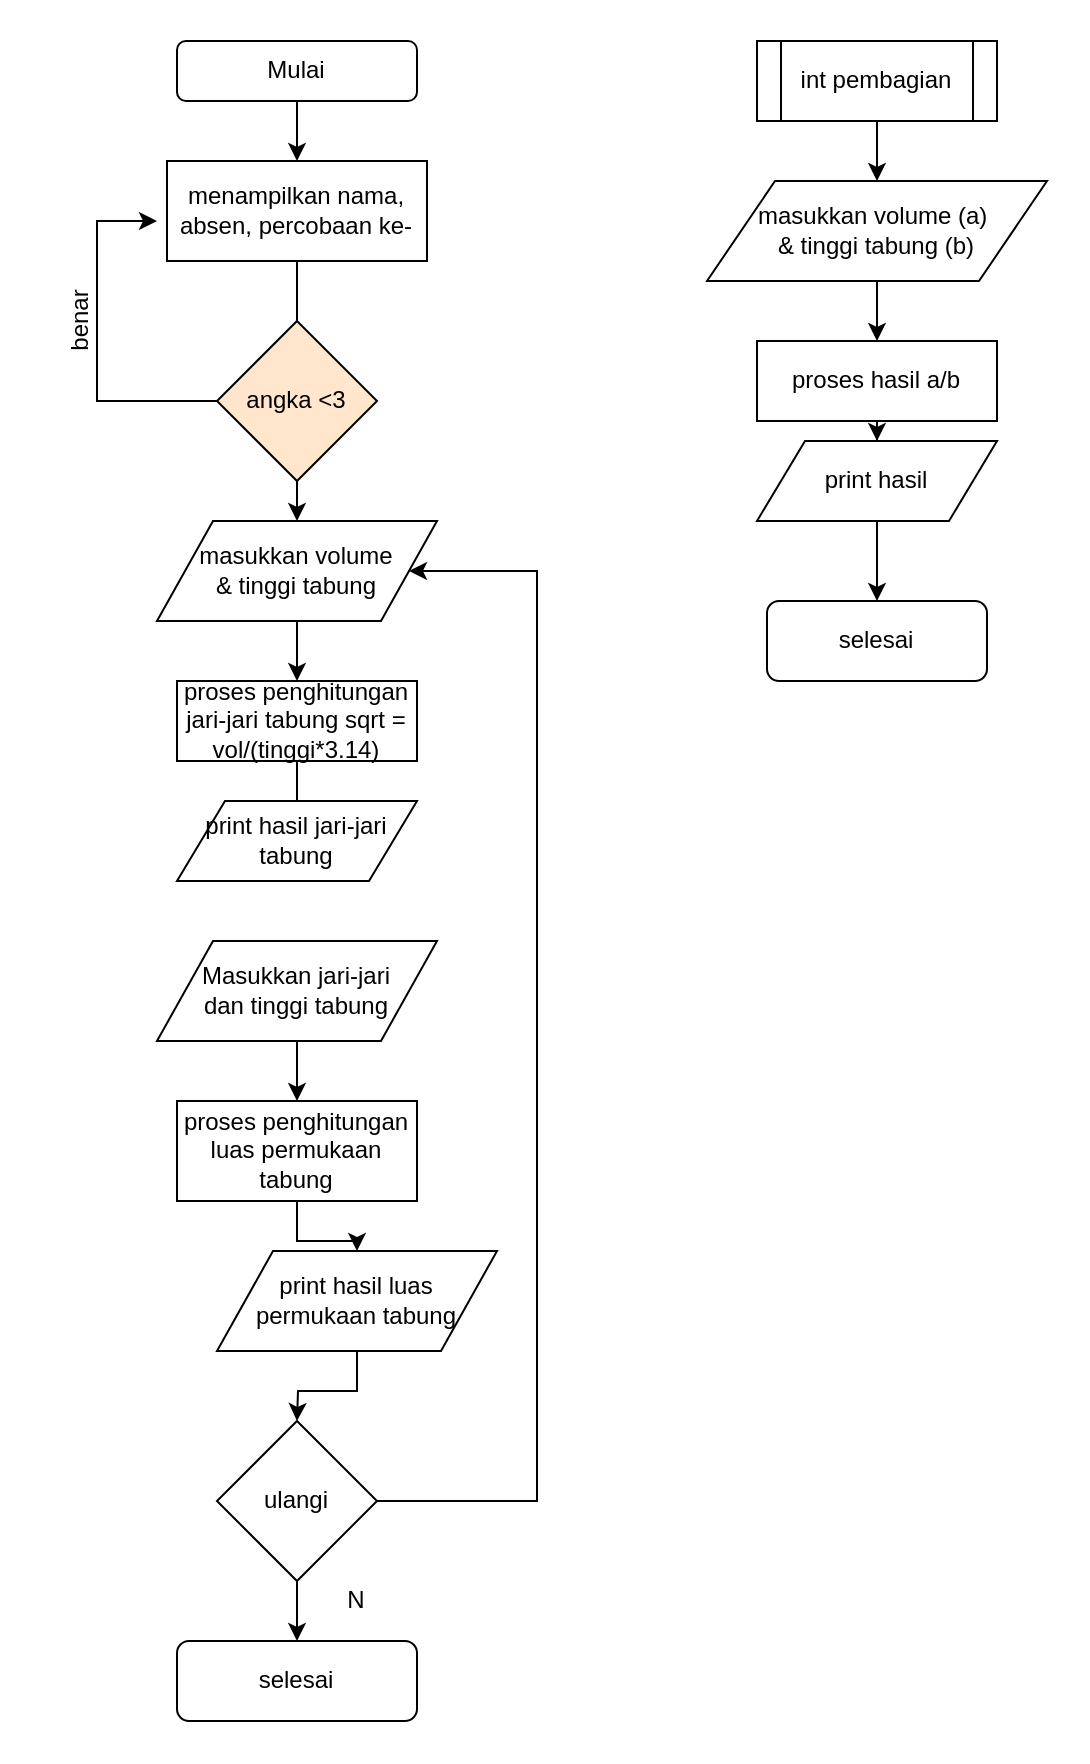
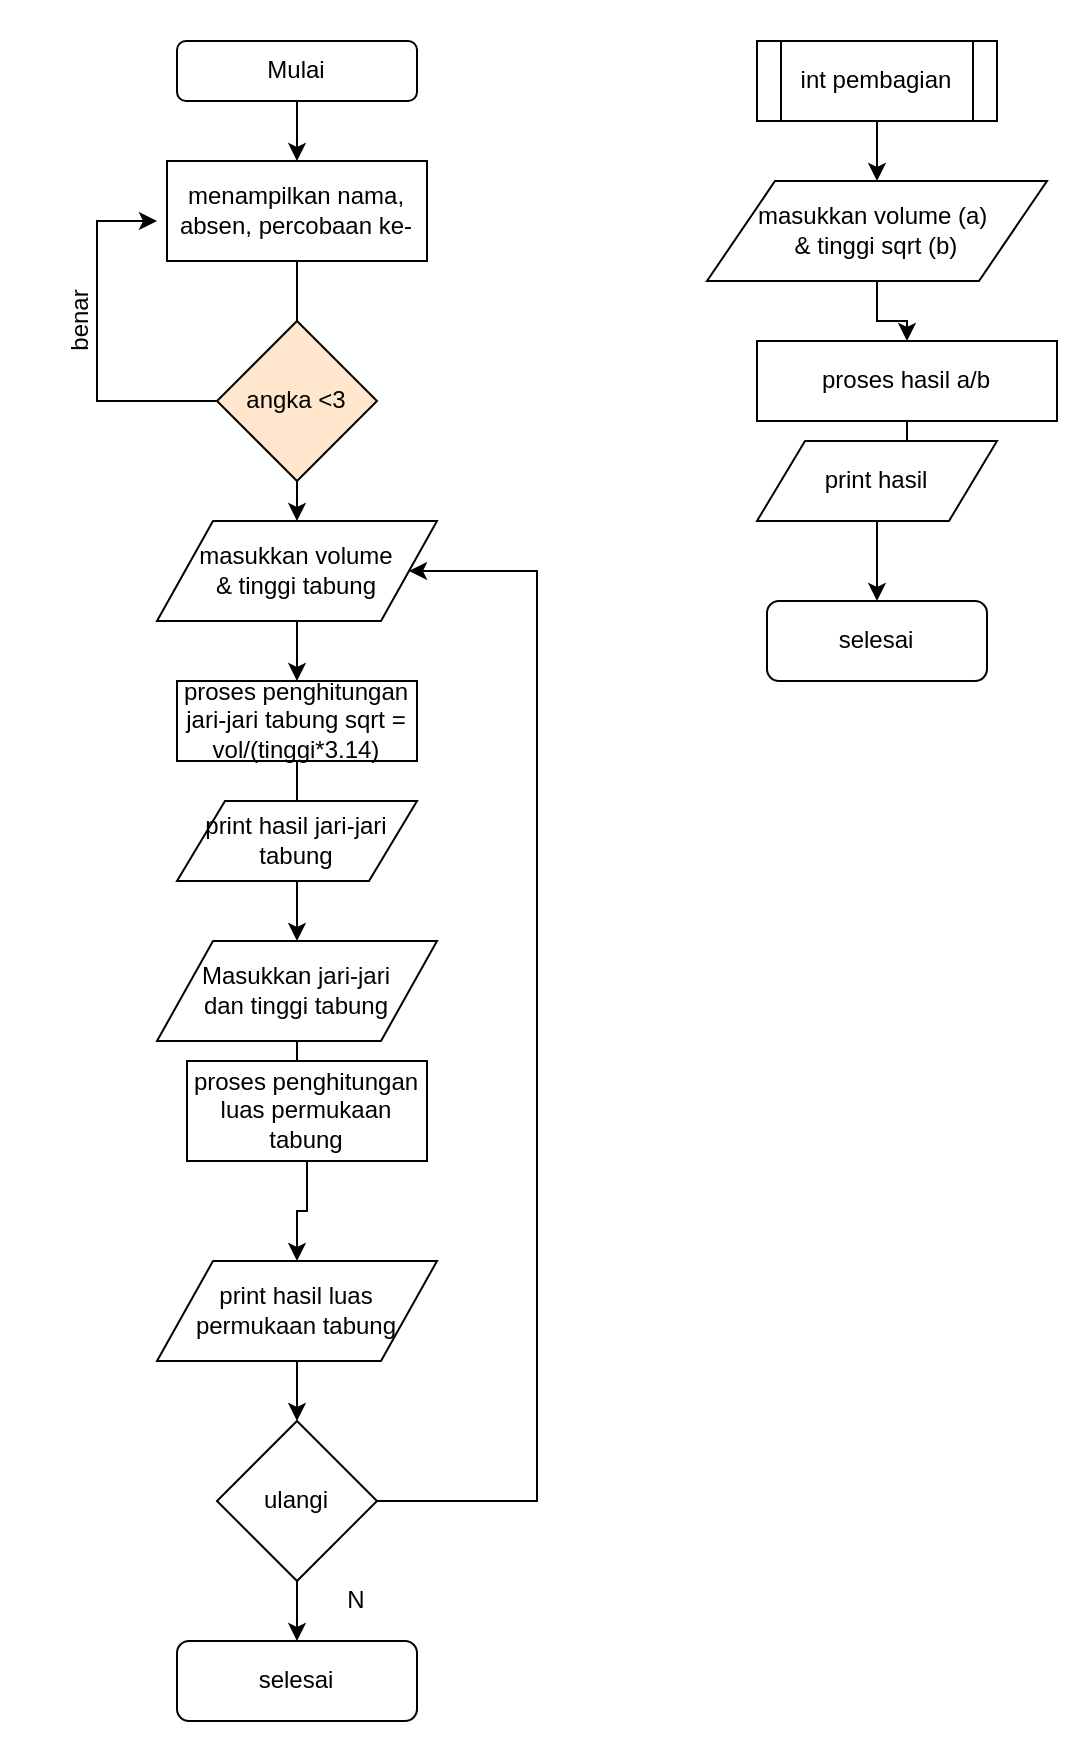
  <mxCell id="0" />
  <mxCell id="1" parent="0" />
  <mxCell id="2" style="edgeStyle=orthogonalEdgeStyle;rounded=0;orthogonalLoop=1;jettySize=auto;html=1;" edge="1" parent="1" source="3"><mxGeometry relative="1" as="geometry"><mxPoint x="148" y="80" as="targetPoint" /></mxGeometry></mxCell>
  <mxCell id="3" value="Mulai" style="rounded=1;whiteSpace=wrap;html=1;" vertex="1" parent="1"><mxGeometry x="88" y="20" width="120" height="30" as="geometry" /></mxCell>
  <mxCell id="4" style="edgeStyle=orthogonalEdgeStyle;rounded=0;orthogonalLoop=1;jettySize=auto;html=1;endArrow=none;" edge="1" parent="1" source="5" target="8"><mxGeometry relative="1" as="geometry"><mxPoint x="153" y="160" as="targetPoint" /></mxGeometry></mxCell>
  <mxCell id="5" value="menampilkan nama, absen, percobaan ke-" style="rounded=0;whiteSpace=wrap;html=1;" vertex="1" parent="1"><mxGeometry x="83" y="80" width="130" height="50" as="geometry" /></mxCell>
  <mxCell id="6" style="edgeStyle=orthogonalEdgeStyle;rounded=0;orthogonalLoop=1;jettySize=auto;html=1;" edge="1" parent="1" source="8"><mxGeometry relative="1" as="geometry"><mxPoint x="78" y="110" as="targetPoint" /><Array as="points"><mxPoint x="48" y="200" /><mxPoint x="48" y="110" /></Array></mxGeometry></mxCell>
  <mxCell id="7" style="edgeStyle=orthogonalEdgeStyle;rounded=0;orthogonalLoop=1;jettySize=auto;html=1;" edge="1" parent="1" source="8"><mxGeometry relative="1" as="geometry"><mxPoint x="148" y="260" as="targetPoint" /></mxGeometry></mxCell>
  <mxCell id="8" value="angka &amp;lt;3" style="rhombus;whiteSpace=wrap;html=1;fillColor=#ffe6cc;" vertex="1" parent="1"><mxGeometry x="108" y="160" width="80" height="80" as="geometry" /></mxCell>
  <mxCell id="9" value="benar" style="text;html=1;strokeColor=none;fillColor=none;align=center;verticalAlign=middle;whiteSpace=wrap;rounded=0;rotation=-90;" vertex="1" parent="1"><mxGeometry x="20" y="150" width="40" height="20" as="geometry" /></mxCell>
  <mxCell id="10" style="edgeStyle=orthogonalEdgeStyle;rounded=0;orthogonalLoop=1;jettySize=auto;html=1;" edge="1" parent="1" source="11"><mxGeometry relative="1" as="geometry"><mxPoint x="148" y="340" as="targetPoint" /></mxGeometry></mxCell>
  <mxCell id="11" value="masukkan volume &lt;br&gt;&amp;amp; tinggi tabung" style="shape=parallelogram;perimeter=parallelogramPerimeter;whiteSpace=wrap;html=1;" vertex="1" parent="1"><mxGeometry x="78" y="260" width="140" height="50" as="geometry" /></mxCell>
  <mxCell id="12" style="edgeStyle=orthogonalEdgeStyle;rounded=0;orthogonalLoop=1;jettySize=auto;html=1;" edge="1" parent="1" source="13"><mxGeometry relative="1" as="geometry"><mxPoint x="148" y="420" as="targetPoint" /></mxGeometry></mxCell>
  <mxCell id="13" value="proses penghitungan jari-jari tabung sqrt = vol/(tinggi*3.14)" style="rounded=0;whiteSpace=wrap;html=1;" vertex="1" parent="1"><mxGeometry x="88" y="340" width="120" height="40" as="geometry" /></mxCell>
+ <mxCell id="14" style="edgeStyle=orthogonalEdgeStyle;rounded=0;orthogonalLoop=1;jettySize=auto;html=1;" edge="1" parent="1" source="15" target="17"><mxGeometry relative="1" as="geometry"><mxPoint x="148" y="490" as="targetPoint" /></mxGeometry></mxCell>
  <mxCell id="15" value="print hasil jari-jari tabung" style="shape=parallelogram;perimeter=parallelogramPerimeter;whiteSpace=wrap;html=1;" vertex="1" parent="1"><mxGeometry x="88" y="400" width="120" height="40" as="geometry" /></mxCell>
  <mxCell id="16" style="edgeStyle=orthogonalEdgeStyle;rounded=0;orthogonalLoop=1;jettySize=auto;html=1;" edge="1" parent="1" source="17" target="19"><mxGeometry relative="1" as="geometry"><mxPoint x="148" y="560" as="targetPoint" /></mxGeometry></mxCell>
  <mxCell id="17" value="Masukkan jari-jari &lt;br&gt;dan tinggi tabung" style="shape=parallelogram;perimeter=parallelogramPerimeter;whiteSpace=wrap;html=1;" vertex="1" parent="1"><mxGeometry x="78" y="470" width="140" height="50" as="geometry" /></mxCell>
  <mxCell id="18" style="edgeStyle=orthogonalEdgeStyle;rounded=0;orthogonalLoop=1;jettySize=auto;html=1;" edge="1" parent="1" source="19" target="21"><mxGeometry relative="1" as="geometry" /></mxCell>
- <mxCell id="19" value="proses penghitungan luas permukaan tabung" style="rounded=0;whiteSpace=wrap;html=1;" vertex="1" parent="1"><mxGeometry x="88" y="550" width="120" height="50" as="geometry" /></mxCell>
+ <mxCell id="19" value="proses penghitungan luas permukaan tabung" style="rounded=0;whiteSpace=wrap;html=1;" vertex="1" parent="1"><mxGeometry x="93" y="530" width="120" height="50" as="geometry" /></mxCell>
  <mxCell id="20" style="edgeStyle=orthogonalEdgeStyle;rounded=0;orthogonalLoop=1;jettySize=auto;html=1;" edge="1" parent="1" source="21"><mxGeometry relative="1" as="geometry"><mxPoint x="148" y="710" as="targetPoint" /></mxGeometry></mxCell>
- <mxCell id="21" value="print hasil luas permukaan tabung" style="shape=parallelogram;perimeter=parallelogramPerimeter;whiteSpace=wrap;html=1;" vertex="1" parent="1"><mxGeometry x="108" y="625" width="140" height="50" as="geometry" /></mxCell>
+ <mxCell id="21" value="print hasil luas permukaan tabung" style="shape=parallelogram;perimeter=parallelogramPerimeter;whiteSpace=wrap;html=1;" vertex="1" parent="1"><mxGeometry x="78" y="630" width="140" height="50" as="geometry" /></mxCell>
  <mxCell id="22" style="edgeStyle=orthogonalEdgeStyle;rounded=0;orthogonalLoop=1;jettySize=auto;html=1;" edge="1" parent="1" source="24" target="11"><mxGeometry relative="1" as="geometry"><mxPoint x="268" y="290" as="targetPoint" /><Array as="points"><mxPoint x="268" y="750" /><mxPoint x="268" y="285" /></Array></mxGeometry></mxCell>
  <mxCell id="23" style="edgeStyle=orthogonalEdgeStyle;rounded=0;orthogonalLoop=1;jettySize=auto;html=1;" edge="1" parent="1" source="24" target="25"><mxGeometry relative="1" as="geometry"><mxPoint x="148" y="820" as="targetPoint" /></mxGeometry></mxCell>
  <mxCell id="24" value="ulangi" style="rhombus;whiteSpace=wrap;html=1;" vertex="1" parent="1"><mxGeometry x="108" y="710" width="80" height="80" as="geometry" /></mxCell>
  <mxCell id="25" value="selesai" style="rounded=1;whiteSpace=wrap;html=1;" vertex="1" parent="1"><mxGeometry x="88" y="820" width="120" height="40" as="geometry" /></mxCell>
  <mxCell id="26" style="edgeStyle=orthogonalEdgeStyle;rounded=0;orthogonalLoop=1;jettySize=auto;html=1;" edge="1" parent="1" source="27"><mxGeometry relative="1" as="geometry"><mxPoint x="438" y="90" as="targetPoint" /></mxGeometry></mxCell>
  <mxCell id="27" value="int pembagian" style="shape=process;whiteSpace=wrap;html=1;backgroundOutline=1;" vertex="1" parent="1"><mxGeometry x="378" y="20" width="120" height="40" as="geometry" /></mxCell>
  <mxCell id="28" style="edgeStyle=orthogonalEdgeStyle;rounded=0;orthogonalLoop=1;jettySize=auto;html=1;" edge="1" parent="1" source="29" target="31"><mxGeometry relative="1" as="geometry" /></mxCell>
- <mxCell id="29" value="&lt;span&gt;masukkan volume (a)&amp;nbsp;&lt;/span&gt;&lt;br&gt;&lt;span&gt;&amp;amp; tinggi tabung (b)&lt;/span&gt;" style="shape=parallelogram;perimeter=parallelogramPerimeter;whiteSpace=wrap;html=1;" vertex="1" parent="1"><mxGeometry x="353" y="90" width="170" height="50" as="geometry" /></mxCell>
+ <mxCell id="29" value="&lt;span&gt;masukkan volume (a)&amp;nbsp;&lt;/span&gt;&lt;br&gt;&lt;span&gt;&amp;amp; tinggi sqrt (b)&lt;/span&gt;" style="shape=parallelogram;perimeter=parallelogramPerimeter;whiteSpace=wrap;html=1;" vertex="1" parent="1"><mxGeometry x="353" y="90" width="170" height="50" as="geometry" /></mxCell>
  <mxCell id="30" style="edgeStyle=orthogonalEdgeStyle;rounded=0;orthogonalLoop=1;jettySize=auto;html=1;" edge="1" parent="1" source="31" target="34"><mxGeometry relative="1" as="geometry"><mxPoint x="438" y="230" as="targetPoint" /></mxGeometry></mxCell>
- <mxCell id="31" value="proses hasil a/b" style="rounded=0;whiteSpace=wrap;html=1;" vertex="1" parent="1"><mxGeometry x="378" y="170" width="120" height="40" as="geometry" /></mxCell>
+ <mxCell id="31" value="proses hasil a/b" style="rounded=0;whiteSpace=wrap;html=1;" vertex="1" parent="1"><mxGeometry x="378" y="170" width="150" height="40" as="geometry" /></mxCell>
  <mxCell id="32" style="edgeStyle=orthogonalEdgeStyle;rounded=0;orthogonalLoop=1;jettySize=auto;html=1;exitX=0.5;exitY=1;exitDx=0;exitDy=0;" edge="1" parent="1" source="31" target="31"><mxGeometry relative="1" as="geometry" /></mxCell>
  <mxCell id="33" style="edgeStyle=orthogonalEdgeStyle;rounded=0;orthogonalLoop=1;jettySize=auto;html=1;" edge="1" parent="1" source="34"><mxGeometry relative="1" as="geometry"><mxPoint x="438" y="300" as="targetPoint" /></mxGeometry></mxCell>
  <mxCell id="34" value="print hasil" style="shape=parallelogram;perimeter=parallelogramPerimeter;whiteSpace=wrap;html=1;" vertex="1" parent="1"><mxGeometry x="378" y="220" width="120" height="40" as="geometry" /></mxCell>
  <mxCell id="35" value="selesai" style="rounded=1;whiteSpace=wrap;html=1;" vertex="1" parent="1"><mxGeometry x="383" y="300" width="110" height="40" as="geometry" /></mxCell>
  <mxCell id="36" value="N" style="text;html=1;strokeColor=none;fillColor=none;align=center;verticalAlign=middle;whiteSpace=wrap;rounded=0;" vertex="1" parent="1"><mxGeometry x="158" y="790" width="40" height="20" as="geometry" /></mxCell>
